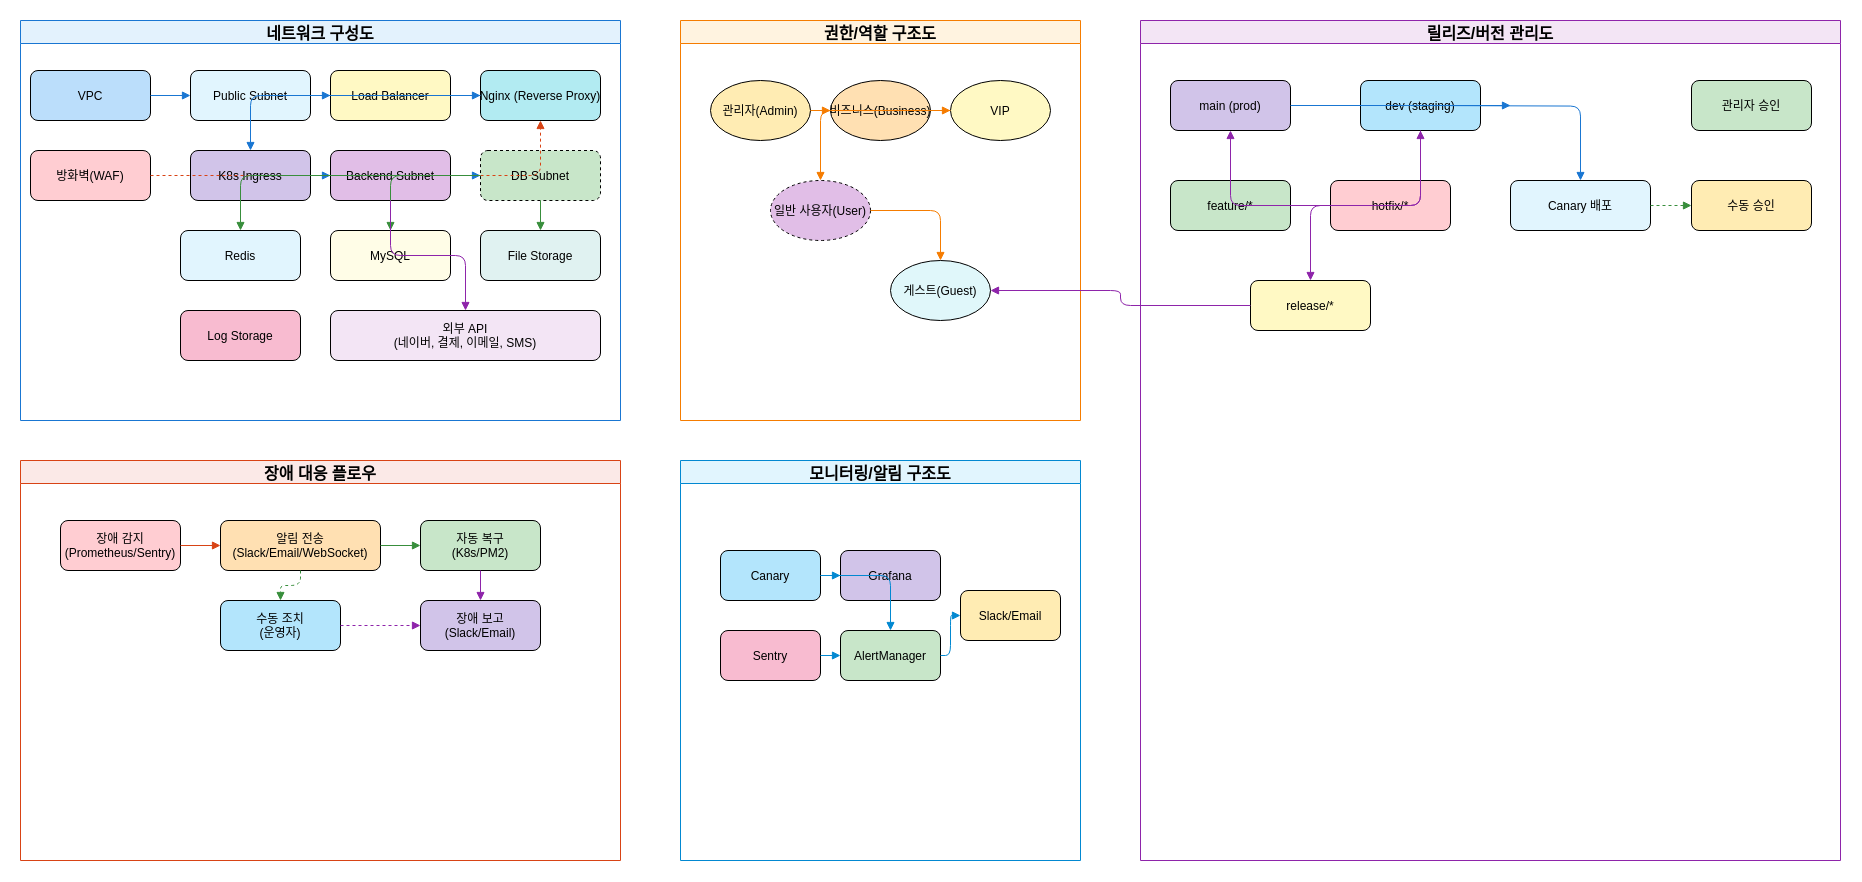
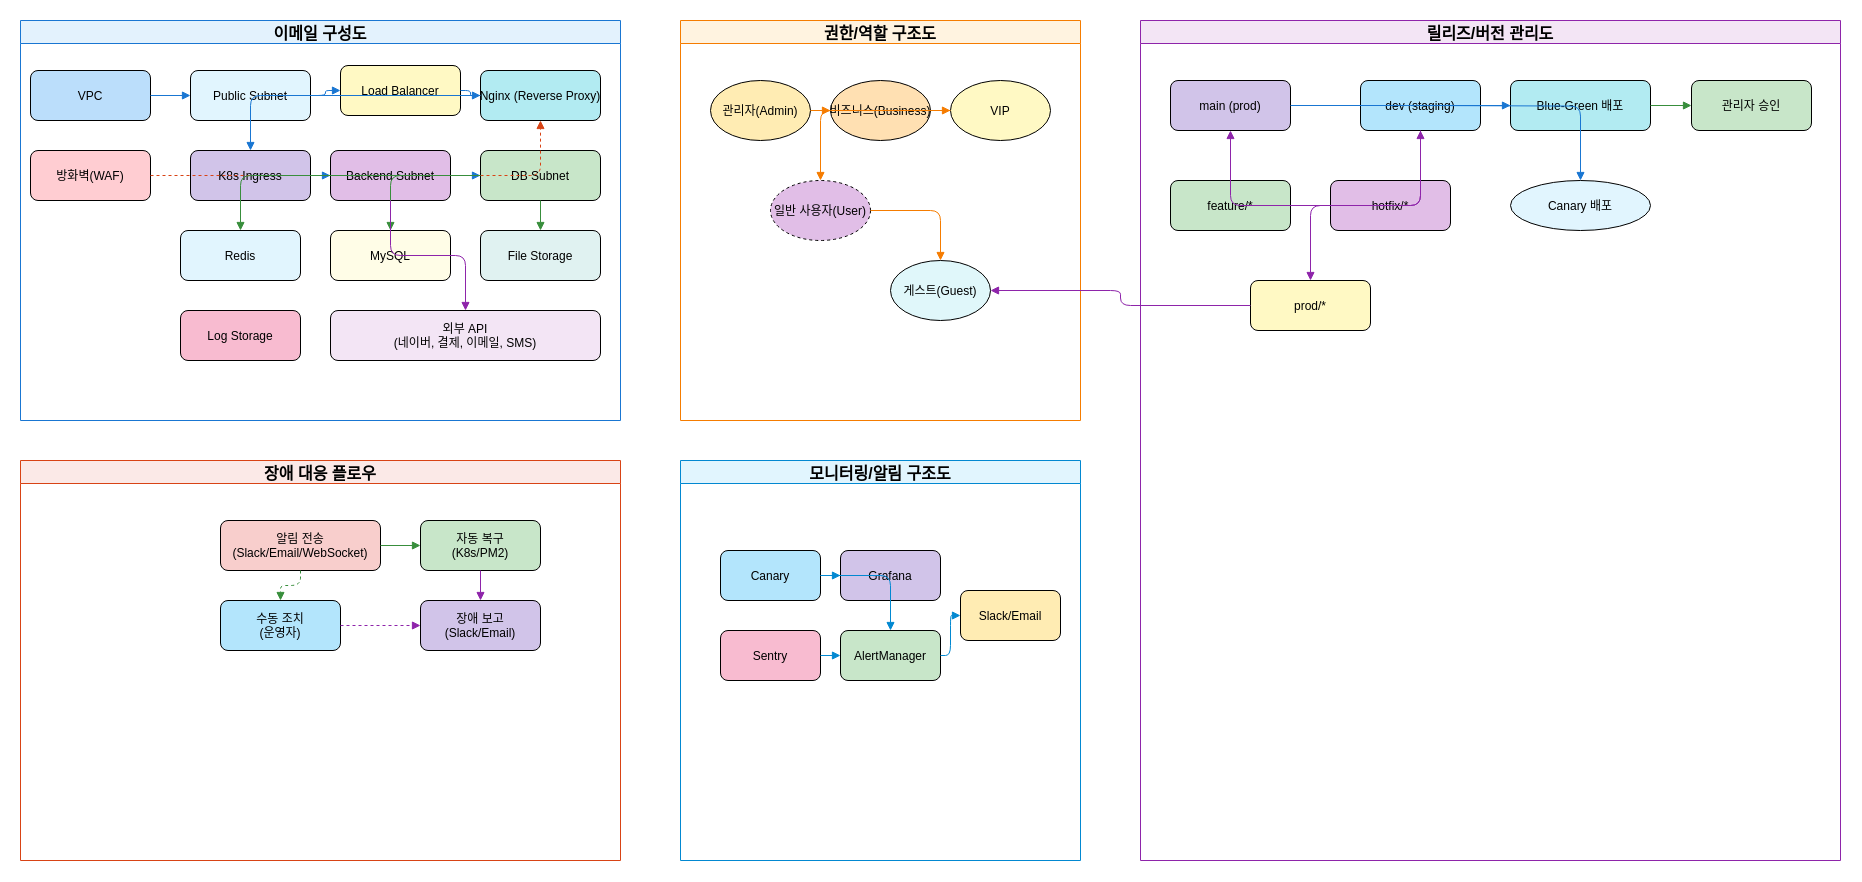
  <mxCell id="0" />
  <mxCell id="1" parent="0" />
- <mxCell id="2" value="네트워크 구성도" style="swimlane;fillColor=#E3F2FD;strokeColor=#1976D2;fontSize=16;" parent="1" vertex="1"><mxGeometry x="20" y="20" width="600" height="400" as="geometry" /></mxCell>
+ <mxCell id="2" value="이메일 구성도" style="swimlane;fillColor=#E3F2FD;strokeColor=#1976D2;fontSize=16;" parent="1" vertex="1"><mxGeometry x="20" y="20" width="600" height="400" as="geometry" /></mxCell>
  <mxCell id="3" value="VPC" style="rounded=1;fillColor=#BBDEFB;" parent="2" vertex="1"><mxGeometry x="10" y="50" width="120" height="50" as="geometry" /></mxCell>
  <mxCell id="4" value="Public Subnet" style="rounded=1;fillColor=#E1F5FE;" parent="2" vertex="1"><mxGeometry x="170" y="50" width="120" height="50" as="geometry" /></mxCell>
- <mxCell id="5" value="Load Balancer" style="rounded=1;fillColor=#FFF9C4;" parent="2" vertex="1"><mxGeometry x="310" y="50" width="120" height="50" as="geometry" /></mxCell>
+ <mxCell id="5" value="Load Balancer" style="rounded=1;fillColor=#FFF9C4;" parent="2" vertex="1"><mxGeometry x="320" y="45" width="120" height="50" as="geometry" /></mxCell>
  <mxCell id="6" value="Nginx (Reverse Proxy)" style="rounded=1;fillColor=#B2EBF2;" parent="2" vertex="1"><mxGeometry x="460" y="50" width="120" height="50" as="geometry" /></mxCell>
  <mxCell id="7" value="방화벽(WAF)" style="rounded=1;fillColor=#FFCDD2;" parent="2" vertex="1"><mxGeometry x="10" y="130" width="120" height="50" as="geometry" /></mxCell>
  <mxCell id="8" value="K8s Ingress" style="rounded=1;fillColor=#D1C4E9;" parent="2" vertex="1"><mxGeometry x="170" y="130" width="120" height="50" as="geometry" /></mxCell>
  <mxCell id="9" value="Backend Subnet" style="rounded=1;fillColor=#E1BEE7;" parent="2" vertex="1"><mxGeometry x="310" y="130" width="120" height="50" as="geometry" /></mxCell>
- <mxCell id="10" value="DB Subnet" style="rounded=1;fillColor=#C8E6C9;dashed=1;" parent="2" vertex="1"><mxGeometry x="460" y="130" width="120" height="50" as="geometry" /></mxCell>
+ <mxCell id="10" value="DB Subnet" style="rounded=1;fillColor=#C8E6C9;" parent="2" vertex="1"><mxGeometry x="460" y="130" width="120" height="50" as="geometry" /></mxCell>
  <mxCell id="11" value="Redis" style="rounded=1;fillColor=#E1F5FE;" parent="2" vertex="1"><mxGeometry x="160" y="210" width="120" height="50" as="geometry" /></mxCell>
  <mxCell id="12" value="MySQL" style="rounded=1;fillColor=#FFFDE7;" parent="2" vertex="1"><mxGeometry x="310" y="210" width="120" height="50" as="geometry" /></mxCell>
  <mxCell id="13" value="File Storage" style="rounded=1;fillColor=#E0F2F1;" parent="2" vertex="1"><mxGeometry x="460" y="210" width="120" height="50" as="geometry" /></mxCell>
  <mxCell id="14" value="Log Storage" style="rounded=1;fillColor=#F8BBD0;" parent="2" vertex="1"><mxGeometry x="160" y="290" width="120" height="50" as="geometry" /></mxCell>
  <mxCell id="15" value="외부 API&#10;(네이버, 결제, 이메일, SMS)" style="rounded=1;fillColor=#F3E5F5;" parent="2" vertex="1"><mxGeometry x="310" y="290" width="270" height="50" as="geometry" /></mxCell>
  <mxCell id="16" style="edgeStyle=orthogonalEdgeStyle;endArrow=block;endFill=1;strokeColor=#1976D2;" parent="2" source="3" target="4" edge="1"><mxGeometry relative="1" as="geometry" /></mxCell>
  <mxCell id="17" style="edgeStyle=orthogonalEdgeStyle;endArrow=block;endFill=1;strokeColor=#1976D2;" parent="2" source="4" target="5" edge="1"><mxGeometry relative="1" as="geometry" /></mxCell>
  <mxCell id="18" style="edgeStyle=orthogonalEdgeStyle;endArrow=block;endFill=1;strokeColor=#1976D2;" parent="2" source="5" target="6" edge="1"><mxGeometry relative="1" as="geometry" /></mxCell>
  <mxCell id="19" style="edgeStyle=orthogonalEdgeStyle;endArrow=block;endFill=1;strokeColor=#1976D2;" parent="2" source="6" target="8" edge="1"><mxGeometry relative="1" as="geometry" /></mxCell>
  <mxCell id="20" style="edgeStyle=orthogonalEdgeStyle;endArrow=block;endFill=1;strokeColor=#1976D2;" parent="2" source="8" target="9" edge="1"><mxGeometry relative="1" as="geometry" /></mxCell>
  <mxCell id="21" style="edgeStyle=orthogonalEdgeStyle;endArrow=block;endFill=1;strokeColor=#1976D2;" parent="2" source="9" target="10" edge="1"><mxGeometry relative="1" as="geometry" /></mxCell>
  <mxCell id="22" style="edgeStyle=orthogonalEdgeStyle;endArrow=block;endFill=1;strokeColor=#D84315;dashed=1;" parent="2" source="7" target="6" edge="1"><mxGeometry relative="1" as="geometry" /></mxCell>
  <mxCell id="23" style="edgeStyle=orthogonalEdgeStyle;endArrow=block;endFill=1;strokeColor=#388E3C;" parent="2" source="10" target="11" edge="1"><mxGeometry relative="1" as="geometry" /></mxCell>
  <mxCell id="24" style="edgeStyle=orthogonalEdgeStyle;endArrow=block;endFill=1;strokeColor=#388E3C;" parent="2" source="10" target="12" edge="1"><mxGeometry relative="1" as="geometry" /></mxCell>
  <mxCell id="25" style="edgeStyle=orthogonalEdgeStyle;endArrow=block;endFill=1;strokeColor=#388E3C;" parent="2" source="10" target="13" edge="1"><mxGeometry relative="1" as="geometry" /></mxCell>
  <mxCell id="26" style="edgeStyle=orthogonalEdgeStyle;endArrow=block;endFill=1;strokeColor=#8E24AA;" parent="2" source="9" target="15" edge="1"><mxGeometry relative="1" as="geometry" /></mxCell>
  <mxCell id="27" value="권한/역할 구조도" style="swimlane;fillColor=#FFF3E0;strokeColor=#F57C00;fontSize=16;" parent="1" vertex="1"><mxGeometry x="680" y="20" width="400" height="400" as="geometry" /></mxCell>
  <mxCell id="28" value="관리자(Admin)" style="ellipse;fillColor=#FFECB3;" parent="27" vertex="1"><mxGeometry x="30" y="60" width="100" height="60" as="geometry" /></mxCell>
  <mxCell id="29" value="비즈니스(Business)" style="ellipse;fillColor=#FFE0B2;" parent="27" vertex="1"><mxGeometry x="150" y="60" width="100" height="60" as="geometry" /></mxCell>
  <mxCell id="30" value="VIP" style="ellipse;fillColor=#FFF9C4;" parent="27" vertex="1"><mxGeometry x="270" y="60" width="100" height="60" as="geometry" /></mxCell>
  <mxCell id="31" value="일반 사용자(User)" style="ellipse;fillColor=#E1BEE7;dashed=1;" parent="27" vertex="1"><mxGeometry x="90" y="160" width="100" height="60" as="geometry" /></mxCell>
  <mxCell id="32" value="게스트(Guest)" style="ellipse;fillColor=#E0F7FA;" parent="27" vertex="1"><mxGeometry x="210" y="240" width="100" height="60" as="geometry" /></mxCell>
  <mxCell id="33" style="edgeStyle=orthogonalEdgeStyle;endArrow=block;endFill=1;strokeColor=#F57C00;" parent="27" source="28" target="29" edge="1"><mxGeometry relative="1" as="geometry" /></mxCell>
  <mxCell id="34" style="edgeStyle=orthogonalEdgeStyle;endArrow=block;endFill=1;strokeColor=#F57C00;" parent="27" source="29" target="30" edge="1"><mxGeometry relative="1" as="geometry" /></mxCell>
  <mxCell id="35" style="edgeStyle=orthogonalEdgeStyle;endArrow=block;endFill=1;strokeColor=#F57C00;" parent="27" source="30" target="31" edge="1"><mxGeometry relative="1" as="geometry" /></mxCell>
  <mxCell id="36" style="edgeStyle=orthogonalEdgeStyle;endArrow=block;endFill=1;strokeColor=#F57C00;" parent="27" source="31" target="32" edge="1"><mxGeometry relative="1" as="geometry" /></mxCell>
  <mxCell id="37" value="장애 대응 플로우" style="swimlane;fillColor=#FBE9E7;strokeColor=#D84315;fontSize=16;" parent="1" vertex="1"><mxGeometry x="20" y="460" width="600" height="400" as="geometry" /></mxCell>
- <mxCell id="38" value="장애 감지&#10;(Prometheus/Sentry)" style="rounded=1;fillColor=#FFCDD2;" parent="37" vertex="1"><mxGeometry x="40" y="60" width="120" height="50" as="geometry" /></mxCell>
- <mxCell id="39" value="알림 전송&#10;(Slack/Email/WebSocket)" style="rounded=1;fillColor=#FFE0B2;" parent="37" vertex="1"><mxGeometry x="200" y="60" width="160" height="50" as="geometry" /></mxCell>
+ <mxCell id="39" value="알림 전송&#10;(Slack/Email/WebSocket)" style="rounded=1;fillColor=#f8cecc;" parent="37" vertex="1"><mxGeometry x="200" y="60" width="160" height="50" as="geometry" /></mxCell>
  <mxCell id="40" value="자동 복구&#10;(K8s/PM2)" style="rounded=1;fillColor=#C8E6C9;" parent="37" vertex="1"><mxGeometry x="400" y="60" width="120" height="50" as="geometry" /></mxCell>
  <mxCell id="41" value="수동 조치&#10;(운영자)" style="rounded=1;fillColor=#B3E5FC;" parent="37" vertex="1"><mxGeometry x="200" y="140" width="120" height="50" as="geometry" /></mxCell>
  <mxCell id="42" value="장애 보고&#10;(Slack/Email)" style="rounded=1;fillColor=#D1C4E9;" parent="37" vertex="1"><mxGeometry x="400" y="140" width="120" height="50" as="geometry" /></mxCell>
- <mxCell id="43" style="edgeStyle=orthogonalEdgeStyle;endArrow=block;endFill=1;strokeColor=#D84315;" parent="37" source="38" target="39" edge="1"><mxGeometry relative="1" as="geometry" /></mxCell>
  <mxCell id="44" style="edgeStyle=orthogonalEdgeStyle;endArrow=block;endFill=1;strokeColor=#388E3C;" parent="37" source="39" target="40" edge="1"><mxGeometry relative="1" as="geometry" /></mxCell>
  <mxCell id="45" style="edgeStyle=orthogonalEdgeStyle;endArrow=block;endFill=1;strokeColor=#388E3C;dashed=1;" parent="37" source="39" target="41" edge="1"><mxGeometry relative="1" as="geometry" /></mxCell>
  <mxCell id="46" style="edgeStyle=orthogonalEdgeStyle;endArrow=block;endFill=1;strokeColor=#8E24AA;" parent="37" source="40" target="42" edge="1"><mxGeometry relative="1" as="geometry" /></mxCell>
  <mxCell id="47" style="edgeStyle=orthogonalEdgeStyle;endArrow=block;endFill=1;strokeColor=#8E24AA;dashed=1;" parent="37" source="41" target="42" edge="1"><mxGeometry relative="1" as="geometry" /></mxCell>
  <mxCell id="48" value="모니터링/알림 구조도" style="swimlane;fillColor=#E1F5FE;strokeColor=#0288D1;fontSize=16;" parent="1" vertex="1"><mxGeometry x="680" y="460" width="400" height="400" as="geometry" /></mxCell>
  <mxCell id="49" value="Canary" style="rounded=1;fillColor=#B3E5FC;" parent="48" vertex="1"><mxGeometry x="40" y="90" width="100" height="50" as="geometry" /></mxCell>
  <mxCell id="50" value="Grafana" style="rounded=1;fillColor=#d1c4e9;" parent="48" vertex="1"><mxGeometry x="160" y="90" width="100" height="50" as="geometry" /></mxCell>
  <mxCell id="51" value="Sentry" style="rounded=1;fillColor=#F8BBD0;" parent="48" vertex="1"><mxGeometry x="40" y="170" width="100" height="50" as="geometry" /></mxCell>
  <mxCell id="52" value="AlertManager" style="rounded=1;fillColor=#C8E6C9;" parent="48" vertex="1"><mxGeometry x="160" y="170" width="100" height="50" as="geometry" /></mxCell>
  <mxCell id="53" value="Slack/Email" style="rounded=1;fillColor=#FFECB3;" parent="48" vertex="1"><mxGeometry x="280" y="130" width="100" height="50" as="geometry" /></mxCell>
  <mxCell id="54" style="edgeStyle=orthogonalEdgeStyle;endArrow=block;endFill=1;strokeColor=#0288D1;" parent="48" source="49" target="50" edge="1"><mxGeometry relative="1" as="geometry" /></mxCell>
  <mxCell id="55" style="edgeStyle=orthogonalEdgeStyle;endArrow=block;endFill=1;strokeColor=#0288D1;" parent="48" source="49" target="52" edge="1"><mxGeometry relative="1" as="geometry" /></mxCell>
  <mxCell id="56" style="edgeStyle=orthogonalEdgeStyle;endArrow=block;endFill=1;strokeColor=#0288D1;" parent="48" source="51" target="52" edge="1"><mxGeometry relative="1" as="geometry" /></mxCell>
  <mxCell id="57" style="edgeStyle=orthogonalEdgeStyle;endArrow=block;endFill=1;strokeColor=#0288D1;" parent="48" source="52" target="53" edge="1"><mxGeometry relative="1" as="geometry" /></mxCell>
  <mxCell id="58" value="릴리즈/버전 관리도" style="swimlane;fillColor=#F3E5F5;strokeColor=#8E24AA;fontSize=16;" parent="1" vertex="1"><mxGeometry x="1140" y="20" width="700" height="840" as="geometry" /></mxCell>
  <mxCell id="59" value="main (prod)" style="rounded=1;fillColor=#D1C4E9;" parent="58" vertex="1"><mxGeometry x="30" y="60" width="120" height="50" as="geometry" /></mxCell>
  <mxCell id="60" value="dev (staging)" style="rounded=1;fillColor=#B3E5FC;" parent="58" vertex="1"><mxGeometry x="220" y="60" width="120" height="50" as="geometry" /></mxCell>
  <mxCell id="61" value="feature/*" style="rounded=1;fillColor=#C8E6C9;" parent="58" vertex="1"><mxGeometry x="30" y="160" width="120" height="50" as="geometry" /></mxCell>
- <mxCell id="62" value="hotfix/*" style="rounded=1;fillColor=#FFCDD2;" parent="58" vertex="1"><mxGeometry x="190" y="160" width="120" height="50" as="geometry" /></mxCell>
- <mxCell id="63" value="release/*" style="rounded=1;fillColor=#FFF9C4;" parent="58" vertex="1"><mxGeometry x="110" y="260" width="120" height="50" as="geometry" /></mxCell>
- <mxCell id="65" value="Canary 배포" style="rounded=1;fillColor=#E1F5FE;" parent="58" vertex="1"><mxGeometry x="370" y="160" width="140" height="50" as="geometry" /></mxCell>
+ <mxCell id="62" value="hotfix/*" style="rounded=1;fillColor=#e1bee7;" parent="58" vertex="1"><mxGeometry x="190" y="160" width="120" height="50" as="geometry" /></mxCell>
+ <mxCell id="63" value="prod/*" style="rounded=1;fillColor=#FFF9C4;" parent="58" vertex="1"><mxGeometry x="110" y="260" width="120" height="50" as="geometry" /></mxCell>
+ <mxCell id="64" value="Blue-Green 배포" style="rounded=1;fillColor=#B2EBF2;" parent="58" vertex="1"><mxGeometry x="370" y="60" width="140" height="50" as="geometry" /></mxCell>
+ <mxCell id="65" value="Canary 배포" style="ellipse;fillColor=#E1F5FE;" parent="58" vertex="1"><mxGeometry x="370" y="160" width="140" height="50" as="geometry" /></mxCell>
  <mxCell id="66" value="관리자 승인" style="rounded=1;fillColor=#C8E6C9;" parent="58" vertex="1"><mxGeometry x="551" y="60" width="120" height="50" as="geometry" /></mxCell>
- <mxCell id="67" value="수동 승인" style="rounded=1;fillColor=#FFECB3;" parent="58" vertex="1"><mxGeometry x="551" y="160" width="120" height="50" as="geometry" /></mxCell>
  <mxCell id="68" style="edgeStyle=orthogonalEdgeStyle;endArrow=block;endFill=1;strokeColor=#8E24AA;" parent="58" source="61" target="60" edge="1"><mxGeometry relative="1" as="geometry" /></mxCell>
  <mxCell id="69" style="edgeStyle=orthogonalEdgeStyle;endArrow=block;endFill=1;strokeColor=#8E24AA;" parent="58" source="62" target="59" edge="1"><mxGeometry relative="1" as="geometry" /></mxCell>
  <mxCell id="70" style="edgeStyle=orthogonalEdgeStyle;endArrow=block;endFill=1;strokeColor=#8E24AA;" parent="58" source="60" target="63" edge="1"><mxGeometry relative="1" as="geometry" /></mxCell>
  <mxCell id="71" style="edgeStyle=orthogonalEdgeStyle;endArrow=block;endFill=1;strokeColor=#8E24AA;" parent="58" source="63" target="32" edge="1"><mxGeometry relative="1" as="geometry" /></mxCell>
  <mxCell id="72" style="edgeStyle=orthogonalEdgeStyle;endArrow=block;endFill=1;strokeColor=#1976D2;" parent="58" source="59" edge="1"><mxGeometry relative="1" as="geometry"><mxPoint x="370" y="85" as="targetPoint" /></mxGeometry></mxCell>
  <mxCell id="73" style="edgeStyle=orthogonalEdgeStyle;endArrow=block;endFill=1;strokeColor=#1976D2;" parent="58" target="65" edge="1"><mxGeometry relative="1" as="geometry"><mxPoint x="310" y="85.111" as="sourcePoint" /></mxGeometry></mxCell>
- <mxCell id="75" style="edgeStyle=orthogonalEdgeStyle;endArrow=block;endFill=1;strokeColor=#388E3C;dashed=1;" parent="58" source="65" target="67" edge="1"><mxGeometry relative="1" as="geometry" /></mxCell>
+ <mxCell id="74" style="edgeStyle=orthogonalEdgeStyle;endArrow=block;endFill=1;strokeColor=#388E3C;" parent="58" source="64" target="66" edge="1"><mxGeometry relative="1" as="geometry" /></mxCell>
